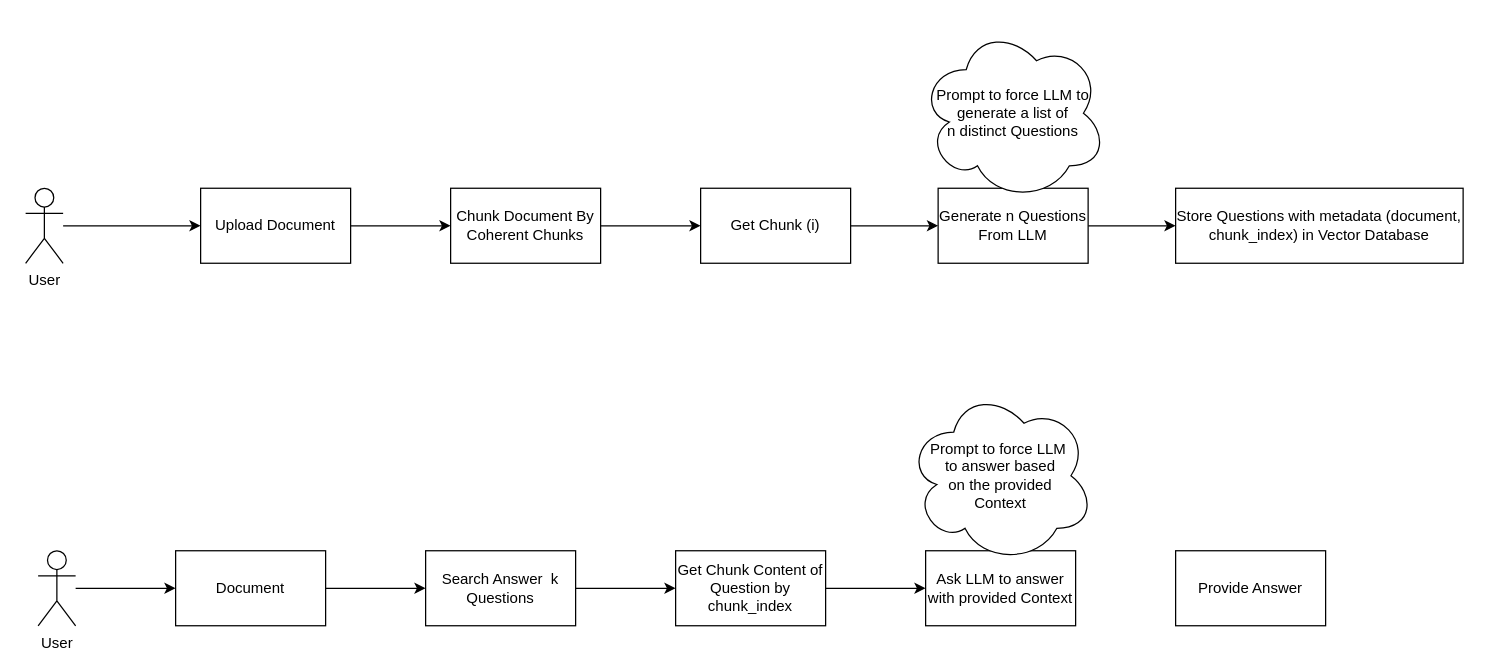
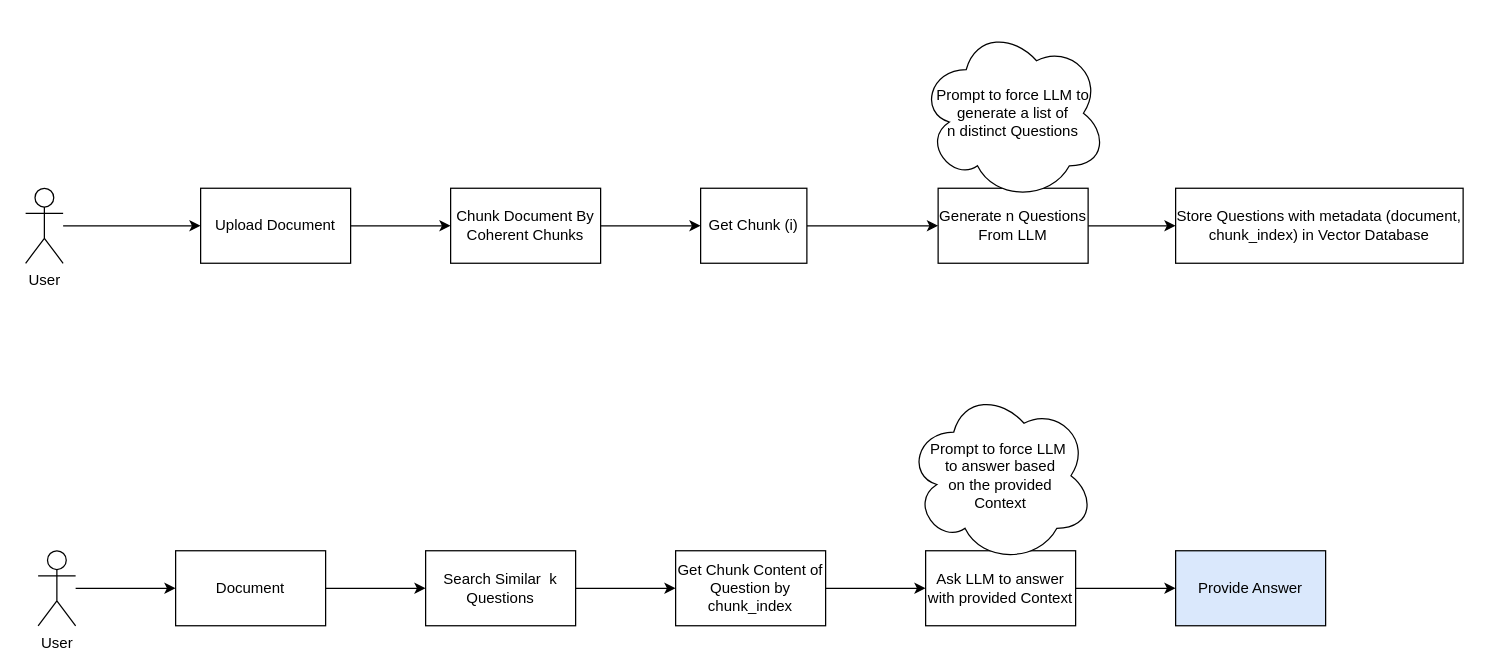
  <mxCell id="0" />
  <mxCell id="1" parent="0" />
  <mxCell id="2" value="" style="edgeStyle=orthogonalEdgeStyle;rounded=0;orthogonalLoop=1;jettySize=auto;html=1;" edge="1" parent="1" source="3" target="5"><mxGeometry relative="1" as="geometry" /></mxCell>
  <mxCell id="3" value="Upload Document" style="rounded=0;whiteSpace=wrap;html=1;" vertex="1" parent="1"><mxGeometry x="160" y="150" width="120" height="60" as="geometry" /></mxCell>
  <mxCell id="4" value="" style="edgeStyle=orthogonalEdgeStyle;rounded=0;orthogonalLoop=1;jettySize=auto;html=1;" edge="1" parent="1" source="5" target="7"><mxGeometry relative="1" as="geometry" /></mxCell>
  <mxCell id="5" value="Chunk Document By Coherent Chunks" style="whiteSpace=wrap;html=1;rounded=0;" vertex="1" parent="1"><mxGeometry x="360" y="150" width="120" height="60" as="geometry" /></mxCell>
  <mxCell id="6" value="" style="edgeStyle=orthogonalEdgeStyle;rounded=0;orthogonalLoop=1;jettySize=auto;html=1;" edge="1" parent="1" source="7" target="9"><mxGeometry relative="1" as="geometry" /></mxCell>
- <mxCell id="7" value="Get Chunk (i)" style="whiteSpace=wrap;html=1;rounded=0;" vertex="1" parent="1"><mxGeometry x="560" y="150" width="120" height="60" as="geometry" /></mxCell>
+ <mxCell id="7" value="Get Chunk (i)" style="whiteSpace=wrap;html=1;rounded=0;" vertex="1" parent="1"><mxGeometry x="560" y="150" width="85" height="60" as="geometry" /></mxCell>
  <mxCell id="8" value="" style="edgeStyle=orthogonalEdgeStyle;rounded=0;orthogonalLoop=1;jettySize=auto;html=1;" edge="1" parent="1" source="9" target="10"><mxGeometry relative="1" as="geometry" /></mxCell>
  <mxCell id="9" value="Generate n Questions From LLM" style="whiteSpace=wrap;html=1;rounded=0;" vertex="1" parent="1"><mxGeometry x="750" y="150" width="120" height="60" as="geometry" /></mxCell>
  <mxCell id="10" value="Store Questions with metadata (document, chunk_index) in Vector Database" style="whiteSpace=wrap;html=1;rounded=0;" vertex="1" parent="1"><mxGeometry x="940" y="150" width="230" height="60" as="geometry" /></mxCell>
  <mxCell id="11" style="edgeStyle=orthogonalEdgeStyle;rounded=0;orthogonalLoop=1;jettySize=auto;html=1;entryX=0;entryY=0.5;entryDx=0;entryDy=0;" edge="1" parent="1" source="12" target="3"><mxGeometry relative="1" as="geometry" /></mxCell>
  <mxCell id="12" value="User" style="shape=umlActor;verticalLabelPosition=bottom;verticalAlign=top;html=1;outlineConnect=0;" vertex="1" parent="1"><mxGeometry x="20" y="150" width="30" height="60" as="geometry" /></mxCell>
  <mxCell id="13" style="edgeStyle=orthogonalEdgeStyle;rounded=0;orthogonalLoop=1;jettySize=auto;html=1;" edge="1" parent="1" source="14" target="16"><mxGeometry relative="1" as="geometry" /></mxCell>
  <mxCell id="14" value="User" style="shape=umlActor;verticalLabelPosition=bottom;verticalAlign=top;html=1;outlineConnect=0;" vertex="1" parent="1"><mxGeometry x="30" y="440" width="30" height="60" as="geometry" /></mxCell>
  <mxCell id="15" value="" style="edgeStyle=orthogonalEdgeStyle;rounded=0;orthogonalLoop=1;jettySize=auto;html=1;" edge="1" parent="1" source="16" target="18"><mxGeometry relative="1" as="geometry" /></mxCell>
  <mxCell id="16" value="Document" style="rounded=0;whiteSpace=wrap;html=1;" vertex="1" parent="1"><mxGeometry x="140" y="440" width="120" height="60" as="geometry" /></mxCell>
  <mxCell id="17" value="" style="edgeStyle=orthogonalEdgeStyle;rounded=0;orthogonalLoop=1;jettySize=auto;html=1;" edge="1" parent="1" source="18" target="20"><mxGeometry relative="1" as="geometry" /></mxCell>
- <mxCell id="18" value="Search Answer&amp;nbsp; k Questions" style="whiteSpace=wrap;html=1;rounded=0;" vertex="1" parent="1"><mxGeometry x="340" y="440" width="120" height="60" as="geometry" /></mxCell>
+ <mxCell id="18" value="Search Similar&amp;nbsp; k Questions" style="whiteSpace=wrap;html=1;rounded=0;" vertex="1" parent="1"><mxGeometry x="340" y="440" width="120" height="60" as="geometry" /></mxCell>
  <mxCell id="19" value="" style="edgeStyle=orthogonalEdgeStyle;rounded=0;orthogonalLoop=1;jettySize=auto;html=1;" edge="1" parent="1" source="20" target="22"><mxGeometry relative="1" as="geometry" /></mxCell>
  <mxCell id="20" value="Get Chunk Content of Question by chunk_index" style="whiteSpace=wrap;html=1;rounded=0;" vertex="1" parent="1"><mxGeometry x="540" y="440" width="120" height="60" as="geometry" /></mxCell>
+ <mxCell id="21" value="" style="edgeStyle=orthogonalEdgeStyle;rounded=0;orthogonalLoop=1;jettySize=auto;html=1;" edge="1" parent="1" source="22" target="23"><mxGeometry relative="1" as="geometry" /></mxCell>
  <mxCell id="22" value="Ask LLM to answer with provided Context" style="whiteSpace=wrap;html=1;rounded=0;" vertex="1" parent="1"><mxGeometry x="740" y="440" width="120" height="60" as="geometry" /></mxCell>
- <mxCell id="23" value="Provide Answer" style="whiteSpace=wrap;html=1;rounded=0;" vertex="1" parent="1"><mxGeometry x="940" y="440" width="120" height="60" as="geometry" /></mxCell>
+ <mxCell id="23" value="Provide Answer" style="whiteSpace=wrap;html=1;rounded=0;fillColor=#dae8fc;" vertex="1" parent="1"><mxGeometry x="940" y="440" width="120" height="60" as="geometry" /></mxCell>
  <mxCell id="24" value="Prompt to force LLM to generate a list of &lt;br&gt;n distinct Questions" style="ellipse;shape=cloud;whiteSpace=wrap;html=1;" vertex="1" parent="1"><mxGeometry x="735" y="20" width="150" height="140" as="geometry" /></mxCell>
  <mxCell id="25" value="Prompt to force LLM&amp;nbsp;&lt;br&gt;to answer based&lt;br&gt;on the provided&lt;br&gt;Context" style="ellipse;shape=cloud;whiteSpace=wrap;html=1;" vertex="1" parent="1"><mxGeometry x="725" y="310" width="150" height="140" as="geometry" /></mxCell>
